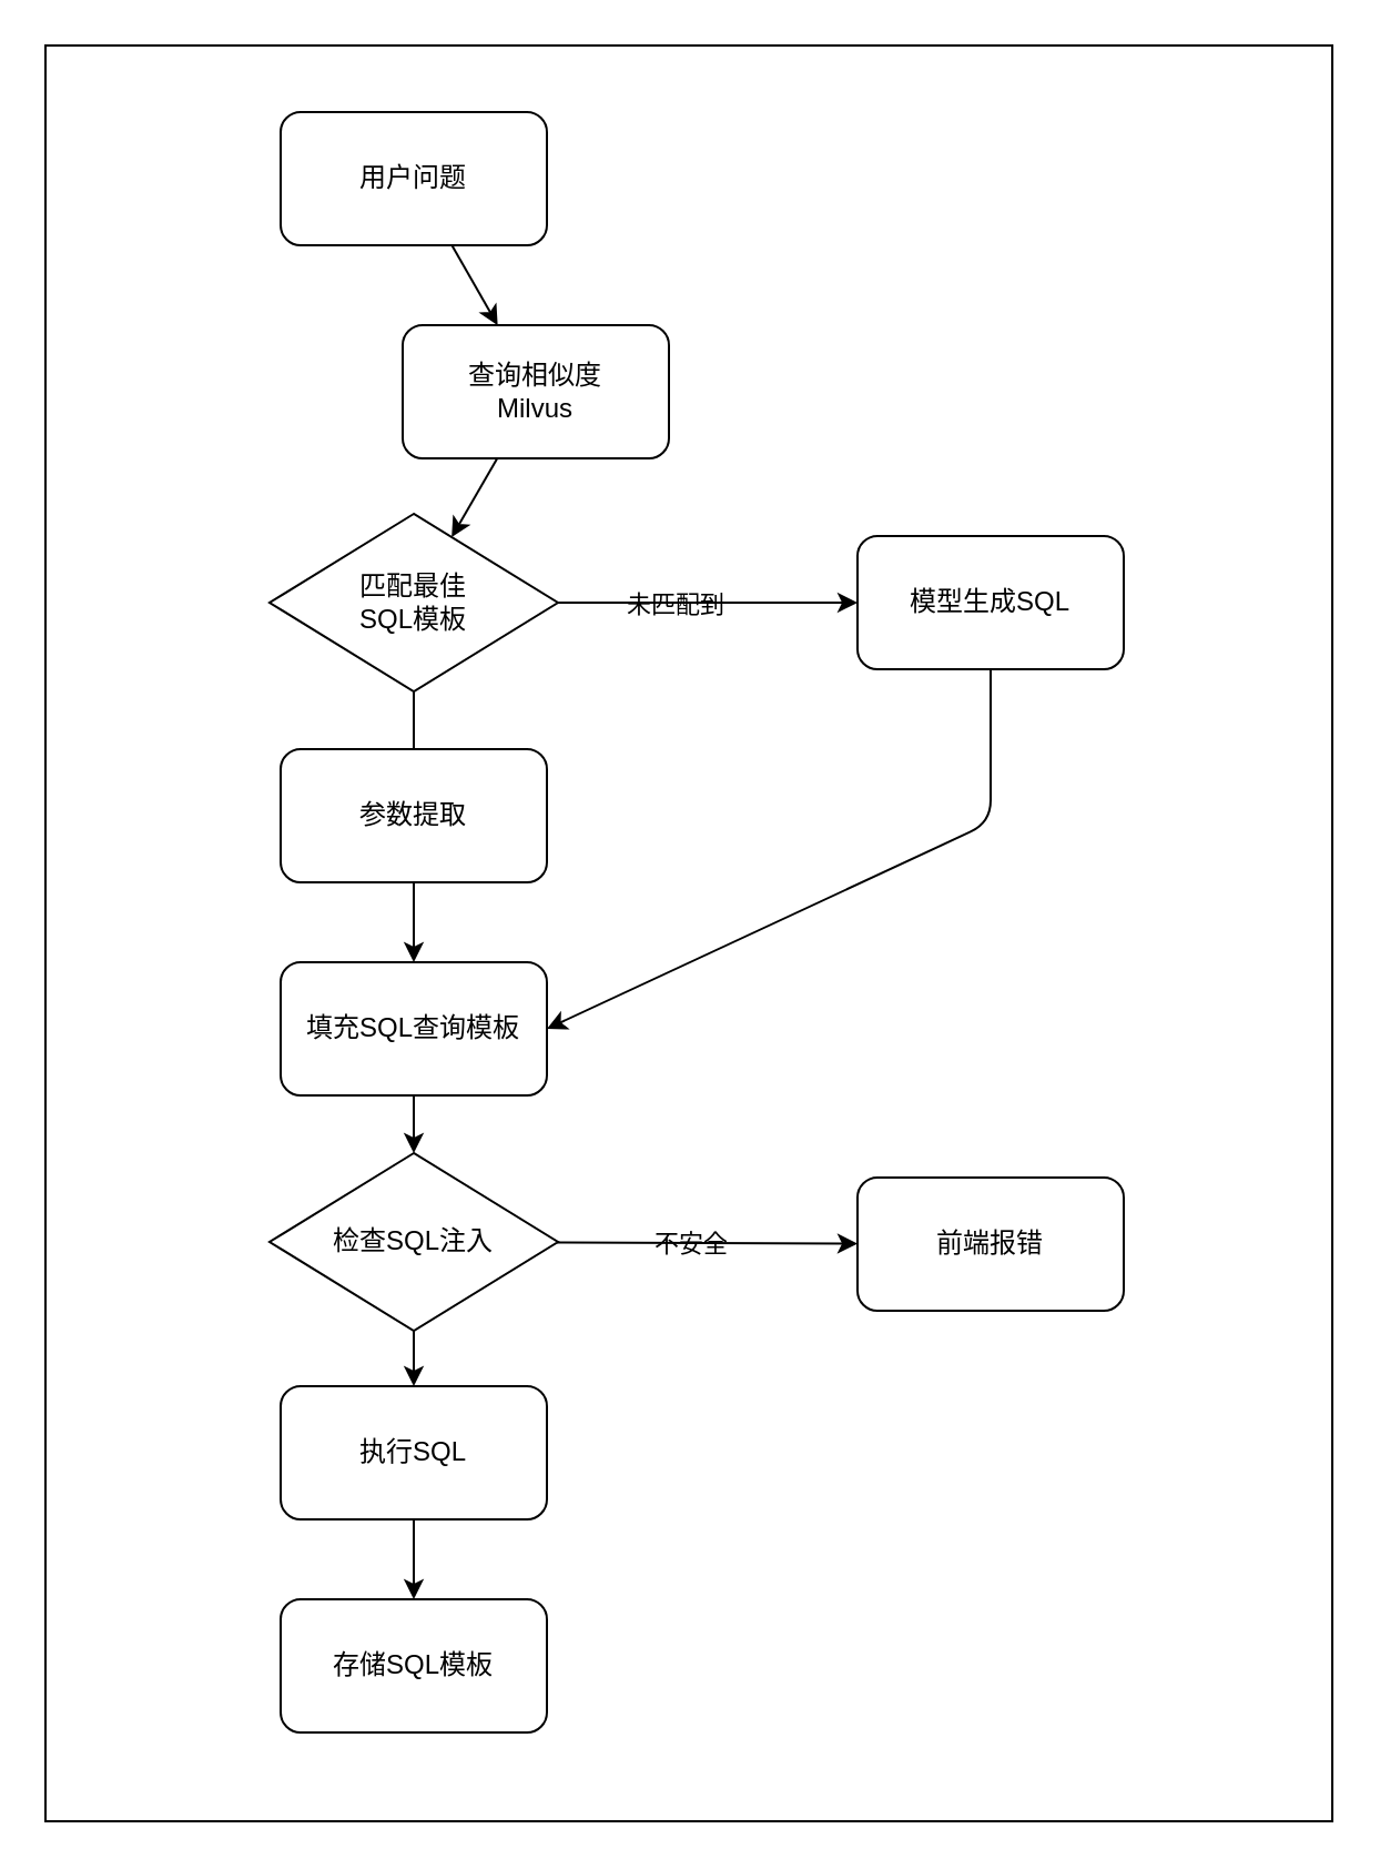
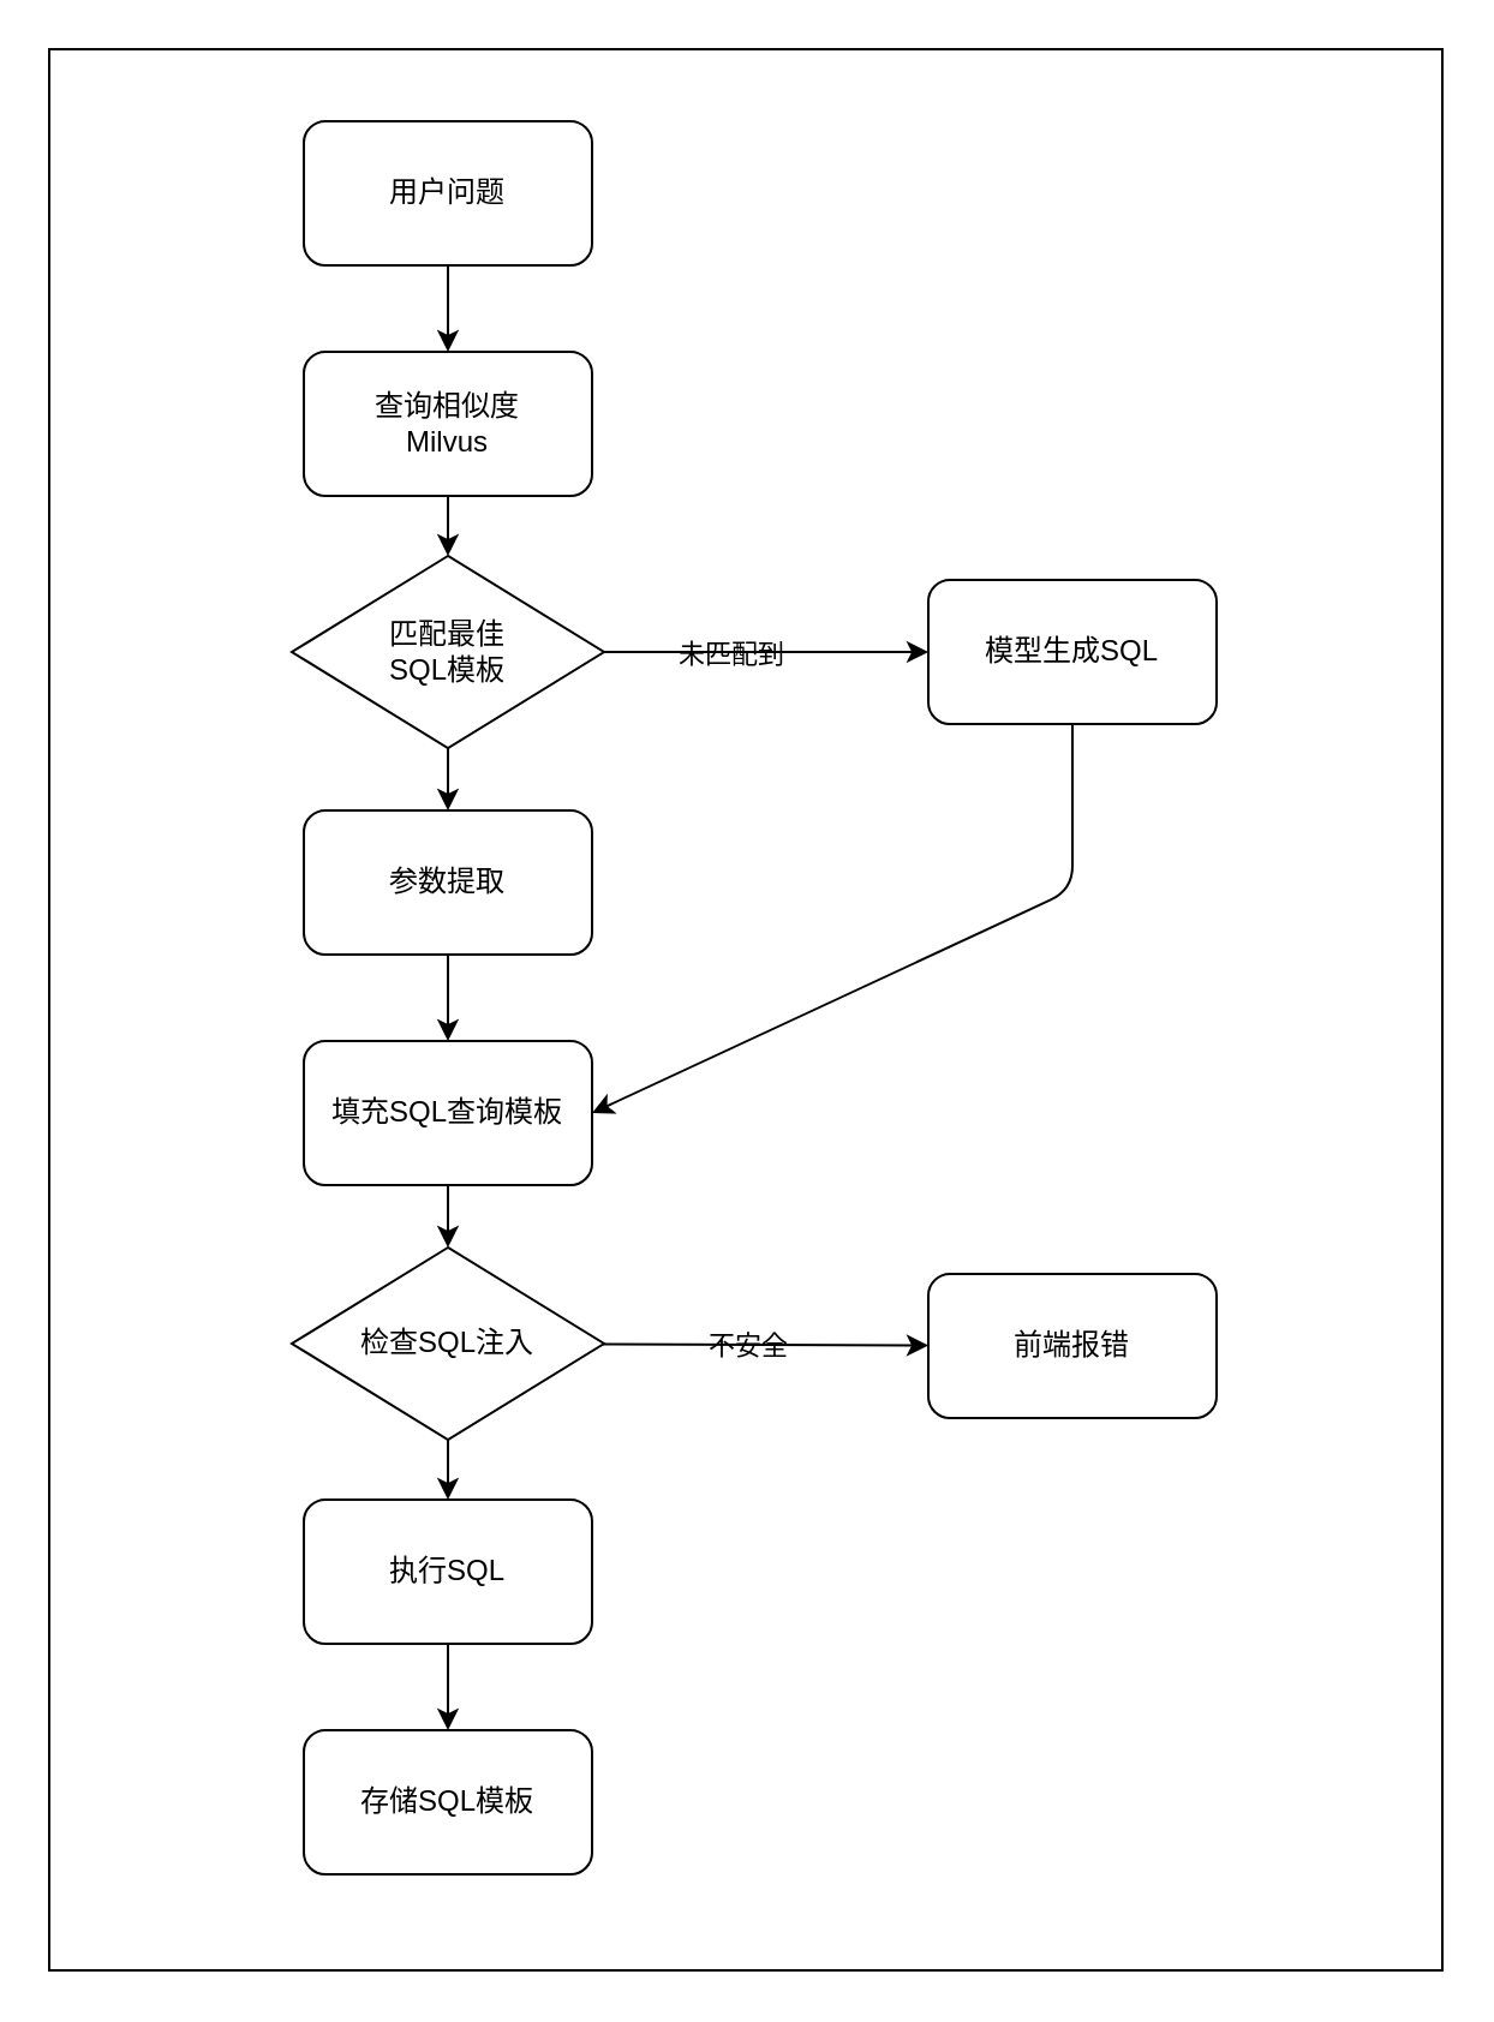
  <mxCell id="0" />
  <mxCell id="1" parent="0" />
  <mxCell id="2" value="" style="rounded=0;whiteSpace=wrap;html=1;labelBackgroundColor=none;" parent="1" vertex="1"><mxGeometry x="20" y="20" width="580" height="800" as="geometry" /></mxCell>
  <mxCell id="3" value="" style="edgeStyle=none;html=1;labelBackgroundColor=none;" parent="1" source="4" target="6" edge="1"><mxGeometry relative="1" as="geometry" /></mxCell>
  <mxCell id="4" value="用户问题" style="rounded=1;whiteSpace=wrap;html=1;flipV=0;flipH=1;labelBackgroundColor=none;" parent="1" vertex="1"><mxGeometry x="126" y="50" width="120" height="60" as="geometry" /></mxCell>
  <mxCell id="5" value="" style="edgeStyle=none;html=1;labelBackgroundColor=none;" parent="1" source="6" target="18" edge="1"><mxGeometry relative="1" as="geometry" /></mxCell>
- <mxCell id="6" value="查询相似度&lt;br&gt;Milvus" style="rounded=1;whiteSpace=wrap;html=1;flipV=0;flipH=1;labelBackgroundColor=none;" parent="1" vertex="1"><mxGeometry x="181" y="146" width="120" height="60" as="geometry" /></mxCell>
+ <mxCell id="6" value="查询相似度&lt;br&gt;Milvus" style="rounded=1;whiteSpace=wrap;html=1;flipV=0;flipH=1;labelBackgroundColor=none;" parent="1" vertex="1"><mxGeometry x="126" y="146" width="120" height="60" as="geometry" /></mxCell>
  <mxCell id="7" style="edgeStyle=none;html=1;labelBackgroundColor=none;entryX=1;entryY=0.5;entryDx=0;entryDy=0;" parent="1" source="8" target="12" edge="1"><mxGeometry relative="1" as="geometry"><Array as="points"><mxPoint x="446" y="370" /></Array><mxPoint x="186" y="430" as="targetPoint" /></mxGeometry></mxCell>
  <mxCell id="8" value="模型生成SQL" style="rounded=1;whiteSpace=wrap;html=1;labelBackgroundColor=none;" parent="1" vertex="1"><mxGeometry x="386" y="241" width="120" height="60" as="geometry" /></mxCell>
  <mxCell id="9" value="" style="edgeStyle=none;html=1;labelBackgroundColor=none;" parent="1" source="10" target="12" edge="1"><mxGeometry relative="1" as="geometry" /></mxCell>
  <mxCell id="10" value="参数提取" style="rounded=1;whiteSpace=wrap;html=1;flipV=0;flipH=1;labelBackgroundColor=none;" parent="1" vertex="1"><mxGeometry x="126" y="337" width="120" height="60" as="geometry" /></mxCell>
  <mxCell id="11" value="" style="edgeStyle=none;html=1;labelBackgroundColor=none;" parent="1" source="12" target="23" edge="1"><mxGeometry relative="1" as="geometry" /></mxCell>
  <mxCell id="12" value="填充SQL查询模板" style="rounded=1;whiteSpace=wrap;html=1;flipV=0;flipH=1;labelBackgroundColor=none;" parent="1" vertex="1"><mxGeometry x="126" y="433" width="120" height="60" as="geometry" /></mxCell>
  <mxCell id="13" value="" style="edgeStyle=none;html=1;labelBackgroundColor=none;" parent="1" source="14" target="19" edge="1"><mxGeometry relative="1" as="geometry" /></mxCell>
  <mxCell id="14" value="执行SQL" style="rounded=1;whiteSpace=wrap;html=1;flipV=0;flipH=1;labelBackgroundColor=none;" parent="1" vertex="1"><mxGeometry x="126" y="624" width="120" height="60" as="geometry" /></mxCell>
- <mxCell id="15" value="" style="edgeStyle=none;html=1;labelBackgroundColor=none;endArrow=none;" parent="1" source="18" target="10" edge="1"><mxGeometry relative="1" as="geometry" /></mxCell>
+ <mxCell id="15" value="" style="edgeStyle=none;html=1;labelBackgroundColor=none;" parent="1" source="18" target="10" edge="1"><mxGeometry relative="1" as="geometry" /></mxCell>
  <mxCell id="16" value="" style="edgeStyle=none;html=1;labelBackgroundColor=none;" parent="1" source="18" target="8" edge="1"><mxGeometry relative="1" as="geometry" /></mxCell>
  <mxCell id="17" value="未匹配到" style="edgeLabel;html=1;align=center;verticalAlign=middle;resizable=0;points=[];labelBackgroundColor=none;" parent="16" vertex="1" connectable="0"><mxGeometry x="-0.419" relative="1" as="geometry"><mxPoint x="13" as="offset" /></mxGeometry></mxCell>
  <mxCell id="18" value="匹配最佳&lt;br&gt;SQL模板" style="rhombus;whiteSpace=wrap;html=1;flipV=0;flipH=1;labelBackgroundColor=none;" parent="1" vertex="1"><mxGeometry x="121" y="231" width="130" height="80" as="geometry" /></mxCell>
  <mxCell id="19" value="存储SQL模板" style="whiteSpace=wrap;html=1;rounded=1;flipV=0;flipH=1;labelBackgroundColor=none;" parent="1" vertex="1"><mxGeometry x="126" y="720" width="120" height="60" as="geometry" /></mxCell>
  <mxCell id="20" value="" style="edgeStyle=none;html=1;labelBackgroundColor=none;" parent="1" source="23" target="14" edge="1"><mxGeometry relative="1" as="geometry" /></mxCell>
  <mxCell id="21" value="" style="edgeStyle=none;html=1;labelBackgroundColor=none;" parent="1" source="23" target="24" edge="1"><mxGeometry relative="1" as="geometry" /></mxCell>
  <mxCell id="22" value="不安全" style="edgeLabel;html=1;align=center;verticalAlign=middle;resizable=0;points=[];labelBackgroundColor=none;" parent="21" vertex="1" connectable="0"><mxGeometry x="-0.256" relative="1" as="geometry"><mxPoint x="10" as="offset" /></mxGeometry></mxCell>
  <mxCell id="23" value="检查SQL注入" style="rhombus;whiteSpace=wrap;html=1;flipV=0;flipH=1;labelBackgroundColor=none;" parent="1" vertex="1"><mxGeometry x="121" y="519" width="130" height="80" as="geometry" /></mxCell>
  <mxCell id="24" value="前端报错" style="rounded=1;whiteSpace=wrap;html=1;labelBackgroundColor=none;" parent="1" vertex="1"><mxGeometry x="386" y="530" width="120" height="60" as="geometry" /></mxCell>
